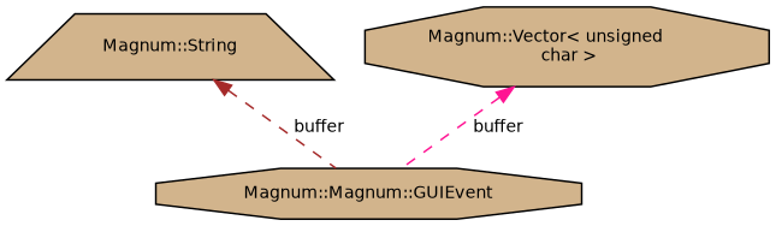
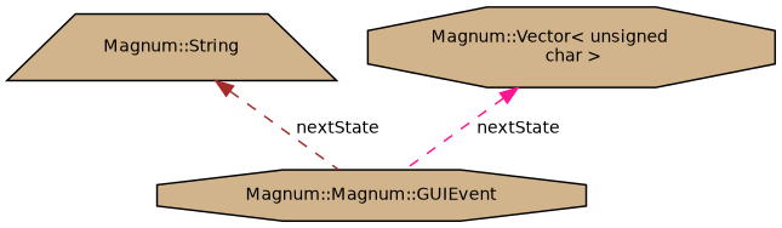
  digraph {
    node [color=black fillcolor=tan fontname=Helvetica fontsize=10 shape=octagon style=filled]
    edge [dir=back fontname=Helvetica fontsize=10 labelfontname=Helvetica labelfontsize=10 style=dashed]
    n1 [fontcolor=black height=0.2 label="Magnum::Magnum::GUIEvent" width=0.4]
    n2 [height=0.2 label="Magnum::String" shape=trapezium width=0.4]
    n3 [height=0.2 label="Magnum::Vector\< unsigned\l char \>" width=0.4]
-   n2 -> n1 [color=brown label=" buffer"]
-   n3 -> n1 [color=deeppink label=" buffer"]
+   n2 -> n1 [color=brown label=" nextState"]
+   n3 -> n1 [color=deeppink label=" nextState"]
  }
